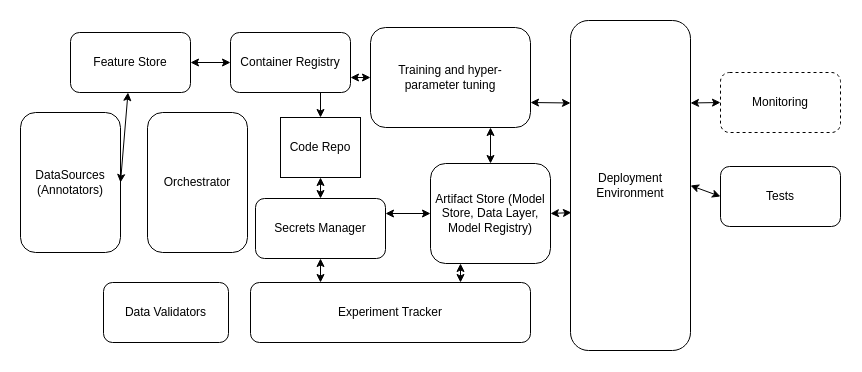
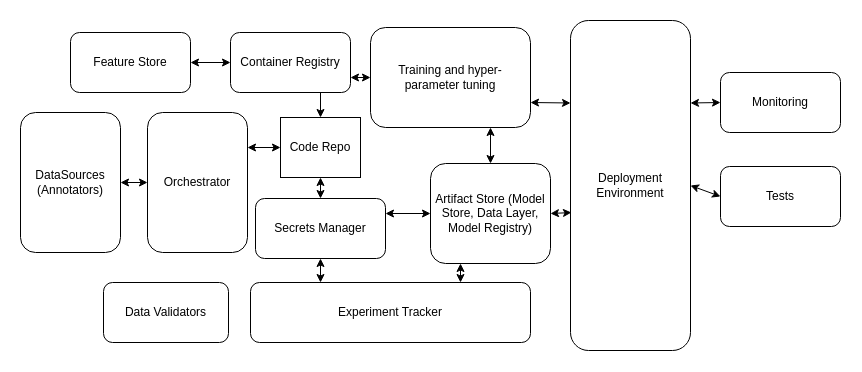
  <mxCell id="0" />
  <mxCell id="1" parent="0" />
  <mxCell id="2" value="Feature Store" style="rounded=1;whiteSpace=wrap;html=1;" parent="1" vertex="1"><mxGeometry x="70" y="32" width="120" height="60" as="geometry" /></mxCell>
  <mxCell id="3" value="Container Registry" style="rounded=1;whiteSpace=wrap;html=1;" parent="1" vertex="1"><mxGeometry x="230" y="32" width="120" height="60" as="geometry" /></mxCell>
  <mxCell id="4" value="DataSources&lt;br&gt;(Annotators)" style="rounded=1;whiteSpace=wrap;html=1;" parent="1" vertex="1"><mxGeometry x="20" y="112" width="100" height="140" as="geometry" /></mxCell>
  <mxCell id="5" value="Orchestrator" style="rounded=1;whiteSpace=wrap;html=1;" parent="1" vertex="1"><mxGeometry x="147" y="112" width="100" height="140" as="geometry" /></mxCell>
  <mxCell id="6" value="Code Repo" style="rounded=0;whiteSpace=wrap;html=1;" parent="1" vertex="1"><mxGeometry x="280" y="117" width="80" height="60" as="geometry" /></mxCell>
  <mxCell id="7" value="Secrets Manager" style="rounded=1;whiteSpace=wrap;html=1;" parent="1" vertex="1"><mxGeometry x="255" y="198" width="130" height="60" as="geometry" /></mxCell>
  <mxCell id="8" value="Data Validators" style="rounded=1;whiteSpace=wrap;html=1;" parent="1" vertex="1"><mxGeometry x="103" y="282" width="125" height="60" as="geometry" /></mxCell>
  <mxCell id="9" value="Artifact Store (Model Store, Data Layer, Model Registry)" style="rounded=1;whiteSpace=wrap;html=1;" parent="1" vertex="1"><mxGeometry x="430" y="163" width="120" height="100" as="geometry" /></mxCell>
  <mxCell id="10" value="Training and hyper-parameter tuning" style="rounded=1;whiteSpace=wrap;html=1;" parent="1" vertex="1"><mxGeometry x="370" y="27" width="160" height="100" as="geometry" /></mxCell>
  <mxCell id="11" value="Deployment Environment" style="rounded=1;whiteSpace=wrap;html=1;" parent="1" vertex="1"><mxGeometry x="570" y="20" width="120" height="330" as="geometry" /></mxCell>
  <mxCell id="12" value="Experiment Tracker" style="rounded=1;whiteSpace=wrap;html=1;" parent="1" vertex="1"><mxGeometry x="250" y="282" width="280" height="60" as="geometry" /></mxCell>
  <mxCell id="13" value="" style="endArrow=classic;startArrow=classic;html=1;rounded=0;entryX=0;entryY=0.5;entryDx=0;entryDy=0;" parent="1" source="2" target="3" edge="1"><mxGeometry width="50" height="50" relative="1" as="geometry"><mxPoint x="380" y="212" as="sourcePoint" /><mxPoint x="430" y="162" as="targetPoint" /></mxGeometry></mxCell>
- <mxCell id="14" value="" style="endArrow=classic;startArrow=classic;html=1;rounded=0;exitX=1;exitY=0.5;exitDx=0;exitDy=0;" parent="1" source="4" target="2" edge="1"><mxGeometry width="50" height="50" relative="1" as="geometry"><mxPoint x="380" y="212" as="sourcePoint" /><mxPoint x="430" y="162" as="targetPoint" /></mxGeometry></mxCell>
+ <mxCell id="14" value="" style="endArrow=classic;startArrow=classic;html=1;rounded=0;entryX=0;entryY=0.5;entryDx=0;entryDy=0;exitX=1;exitY=0.5;exitDx=0;exitDy=0;" parent="1" source="4" target="5" edge="1"><mxGeometry width="50" height="50" relative="1" as="geometry"><mxPoint x="380" y="212" as="sourcePoint" /><mxPoint x="430" y="162" as="targetPoint" /></mxGeometry></mxCell>
+ <mxCell id="15" value="" style="endArrow=classic;startArrow=classic;html=1;rounded=0;entryX=0;entryY=0.5;entryDx=0;entryDy=0;exitX=1;exitY=0.25;exitDx=0;exitDy=0;" parent="1" source="5" target="6" edge="1"><mxGeometry width="50" height="50" relative="1" as="geometry"><mxPoint x="380" y="212" as="sourcePoint" /><mxPoint x="430" y="162" as="targetPoint" /></mxGeometry></mxCell>
  <mxCell id="16" value="" style="endArrow=classic;startArrow=classic;html=1;rounded=0;entryX=0.5;entryY=1;entryDx=0;entryDy=0;exitX=0.5;exitY=0;exitDx=0;exitDy=0;" parent="1" source="7" target="6" edge="1"><mxGeometry width="50" height="50" relative="1" as="geometry"><mxPoint x="380" y="212" as="sourcePoint" /><mxPoint x="430" y="162" as="targetPoint" /></mxGeometry></mxCell>
  <mxCell id="17" value="" style="endArrow=classic;startArrow=classic;html=1;rounded=0;entryX=0;entryY=0.5;entryDx=0;entryDy=0;exitX=1;exitY=0.25;exitDx=0;exitDy=0;" parent="1" source="7" target="9" edge="1"><mxGeometry width="50" height="50" relative="1" as="geometry"><mxPoint x="380" y="212" as="sourcePoint" /><mxPoint x="430" y="162" as="targetPoint" /></mxGeometry></mxCell>
  <mxCell id="18" value="" style="endArrow=classic;startArrow=classic;html=1;rounded=0;entryX=0;entryY=0.5;entryDx=0;entryDy=0;exitX=1;exitY=0.75;exitDx=0;exitDy=0;" parent="1" source="3" target="10" edge="1"><mxGeometry width="50" height="50" relative="1" as="geometry"><mxPoint x="380" y="212" as="sourcePoint" /><mxPoint x="430" y="162" as="targetPoint" /></mxGeometry></mxCell>
  <mxCell id="19" value="" style="endArrow=classic;startArrow=classic;html=1;rounded=0;entryX=0.75;entryY=1;entryDx=0;entryDy=0;" parent="1" source="9" target="10" edge="1"><mxGeometry width="50" height="50" relative="1" as="geometry"><mxPoint x="380" y="212" as="sourcePoint" /><mxPoint x="430" y="162" as="targetPoint" /></mxGeometry></mxCell>
  <mxCell id="20" value="" style="endArrow=classic;startArrow=classic;html=1;rounded=0;entryX=0;entryY=0.25;entryDx=0;entryDy=0;exitX=1;exitY=0.75;exitDx=0;exitDy=0;" parent="1" source="10" target="11" edge="1"><mxGeometry width="50" height="50" relative="1" as="geometry"><mxPoint x="380" y="212" as="sourcePoint" /><mxPoint x="430" y="162" as="targetPoint" /></mxGeometry></mxCell>
  <mxCell id="21" value="" style="endArrow=none;startArrow=classic;html=1;rounded=0;entryX=0.75;entryY=1;entryDx=0;entryDy=0;exitX=0.5;exitY=0;exitDx=0;exitDy=0;" parent="1" source="6" target="3" edge="1"><mxGeometry width="50" height="50" relative="1" as="geometry"><mxPoint x="380" y="212" as="sourcePoint" /><mxPoint x="430" y="162" as="targetPoint" /></mxGeometry></mxCell>
  <mxCell id="22" value="" style="endArrow=classic;startArrow=classic;html=1;rounded=0;entryX=0.5;entryY=1;entryDx=0;entryDy=0;exitX=0.25;exitY=0;exitDx=0;exitDy=0;" parent="1" source="12" target="7" edge="1"><mxGeometry width="50" height="50" relative="1" as="geometry"><mxPoint x="380" y="212" as="sourcePoint" /><mxPoint x="430" y="162" as="targetPoint" /></mxGeometry></mxCell>
  <mxCell id="23" value="" style="endArrow=classic;startArrow=classic;html=1;rounded=0;entryX=0.008;entryY=0.582;entryDx=0;entryDy=0;entryPerimeter=0;exitX=1;exitY=0.5;exitDx=0;exitDy=0;" parent="1" source="9" target="11" edge="1"><mxGeometry width="50" height="50" relative="1" as="geometry"><mxPoint x="380" y="212" as="sourcePoint" /><mxPoint x="430" y="162" as="targetPoint" /></mxGeometry></mxCell>
  <mxCell id="24" value="" style="endArrow=classic;startArrow=classic;html=1;rounded=0;entryX=0.25;entryY=1;entryDx=0;entryDy=0;exitX=0.75;exitY=0;exitDx=0;exitDy=0;" parent="1" source="12" target="9" edge="1"><mxGeometry width="50" height="50" relative="1" as="geometry"><mxPoint x="420" y="212" as="sourcePoint" /><mxPoint x="470" y="162" as="targetPoint" /></mxGeometry></mxCell>
- <mxCell id="25" value="Monitoring" style="rounded=1;whiteSpace=wrap;html=1;dashed=1;" parent="1" vertex="1"><mxGeometry x="720" y="72" width="120" height="60" as="geometry" /></mxCell>
+ <mxCell id="25" value="Monitoring" style="rounded=1;whiteSpace=wrap;html=1;" parent="1" vertex="1"><mxGeometry x="720" y="72" width="120" height="60" as="geometry" /></mxCell>
  <mxCell id="26" value="Tests" style="rounded=1;whiteSpace=wrap;html=1;" parent="1" vertex="1"><mxGeometry x="720" y="166" width="120" height="60" as="geometry" /></mxCell>
  <mxCell id="27" value="" style="endArrow=classic;startArrow=classic;html=1;rounded=0;entryX=0;entryY=0.5;entryDx=0;entryDy=0;exitX=1;exitY=0.25;exitDx=0;exitDy=0;" parent="1" source="11" target="25" edge="1"><mxGeometry width="50" height="50" relative="1" as="geometry"><mxPoint x="460" y="212" as="sourcePoint" /><mxPoint x="510" y="162" as="targetPoint" /></mxGeometry></mxCell>
  <mxCell id="28" value="" style="endArrow=classic;startArrow=classic;html=1;rounded=0;entryX=0;entryY=0.5;entryDx=0;entryDy=0;exitX=1;exitY=0.5;exitDx=0;exitDy=0;" parent="1" source="11" target="26" edge="1"><mxGeometry width="50" height="50" relative="1" as="geometry"><mxPoint x="460" y="212" as="sourcePoint" /><mxPoint x="510" y="162" as="targetPoint" /></mxGeometry></mxCell>
